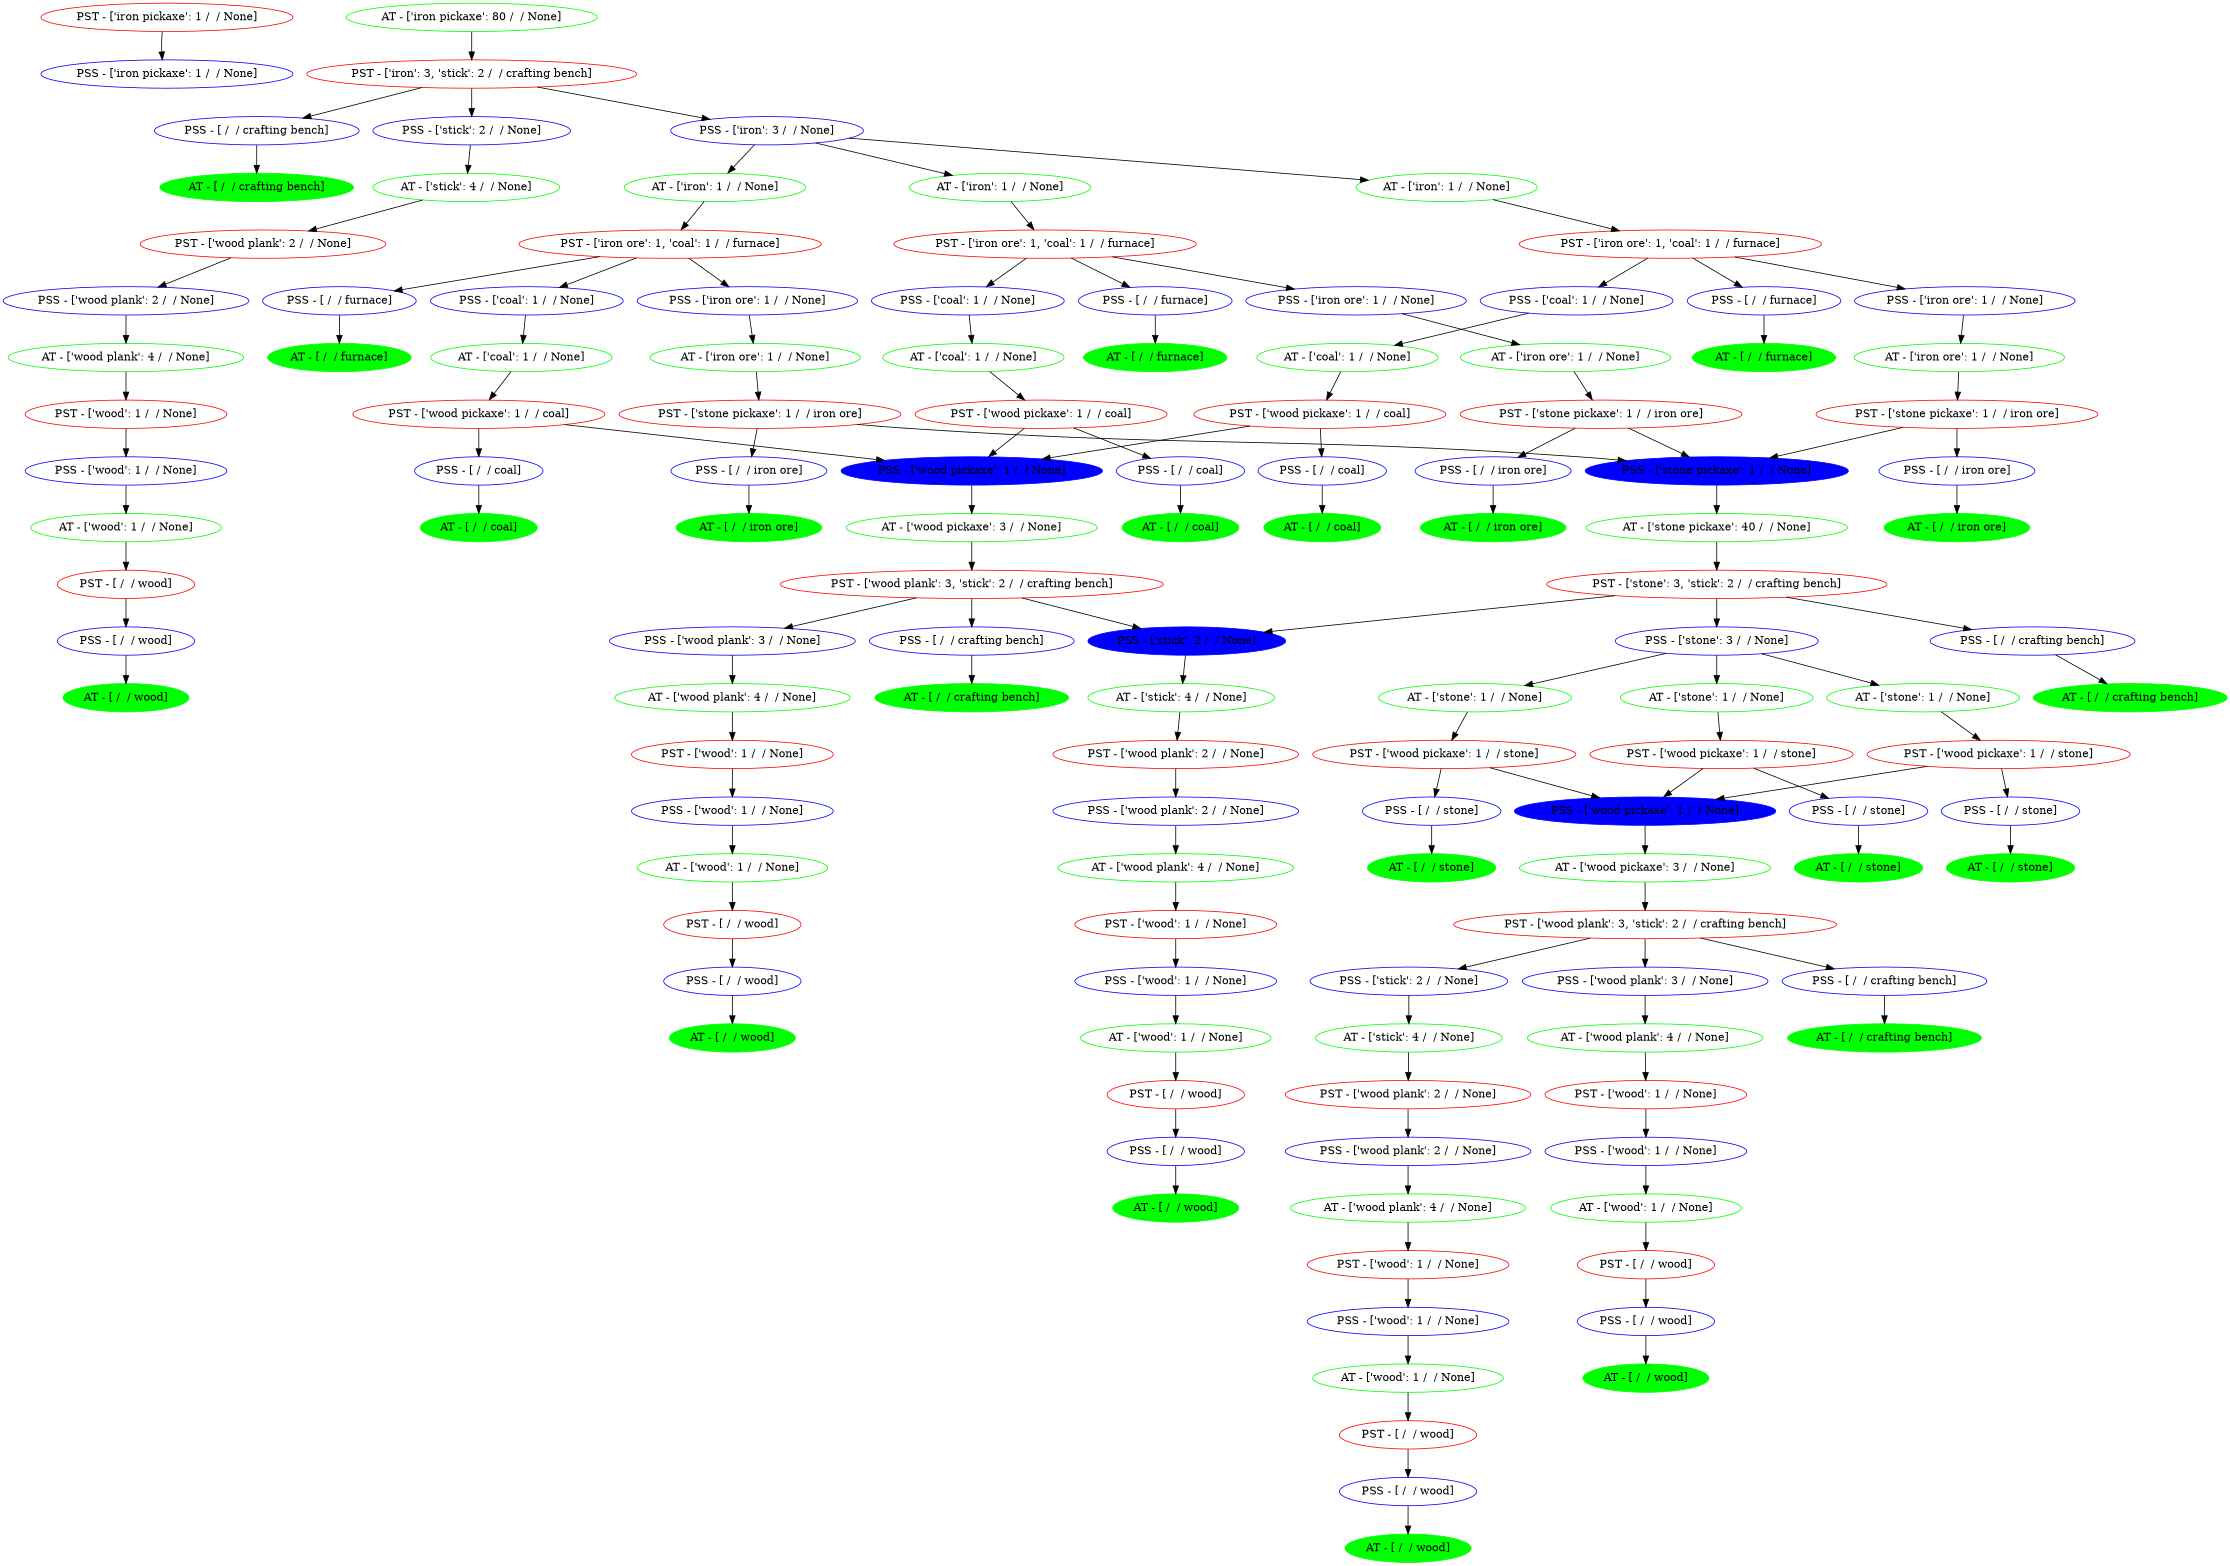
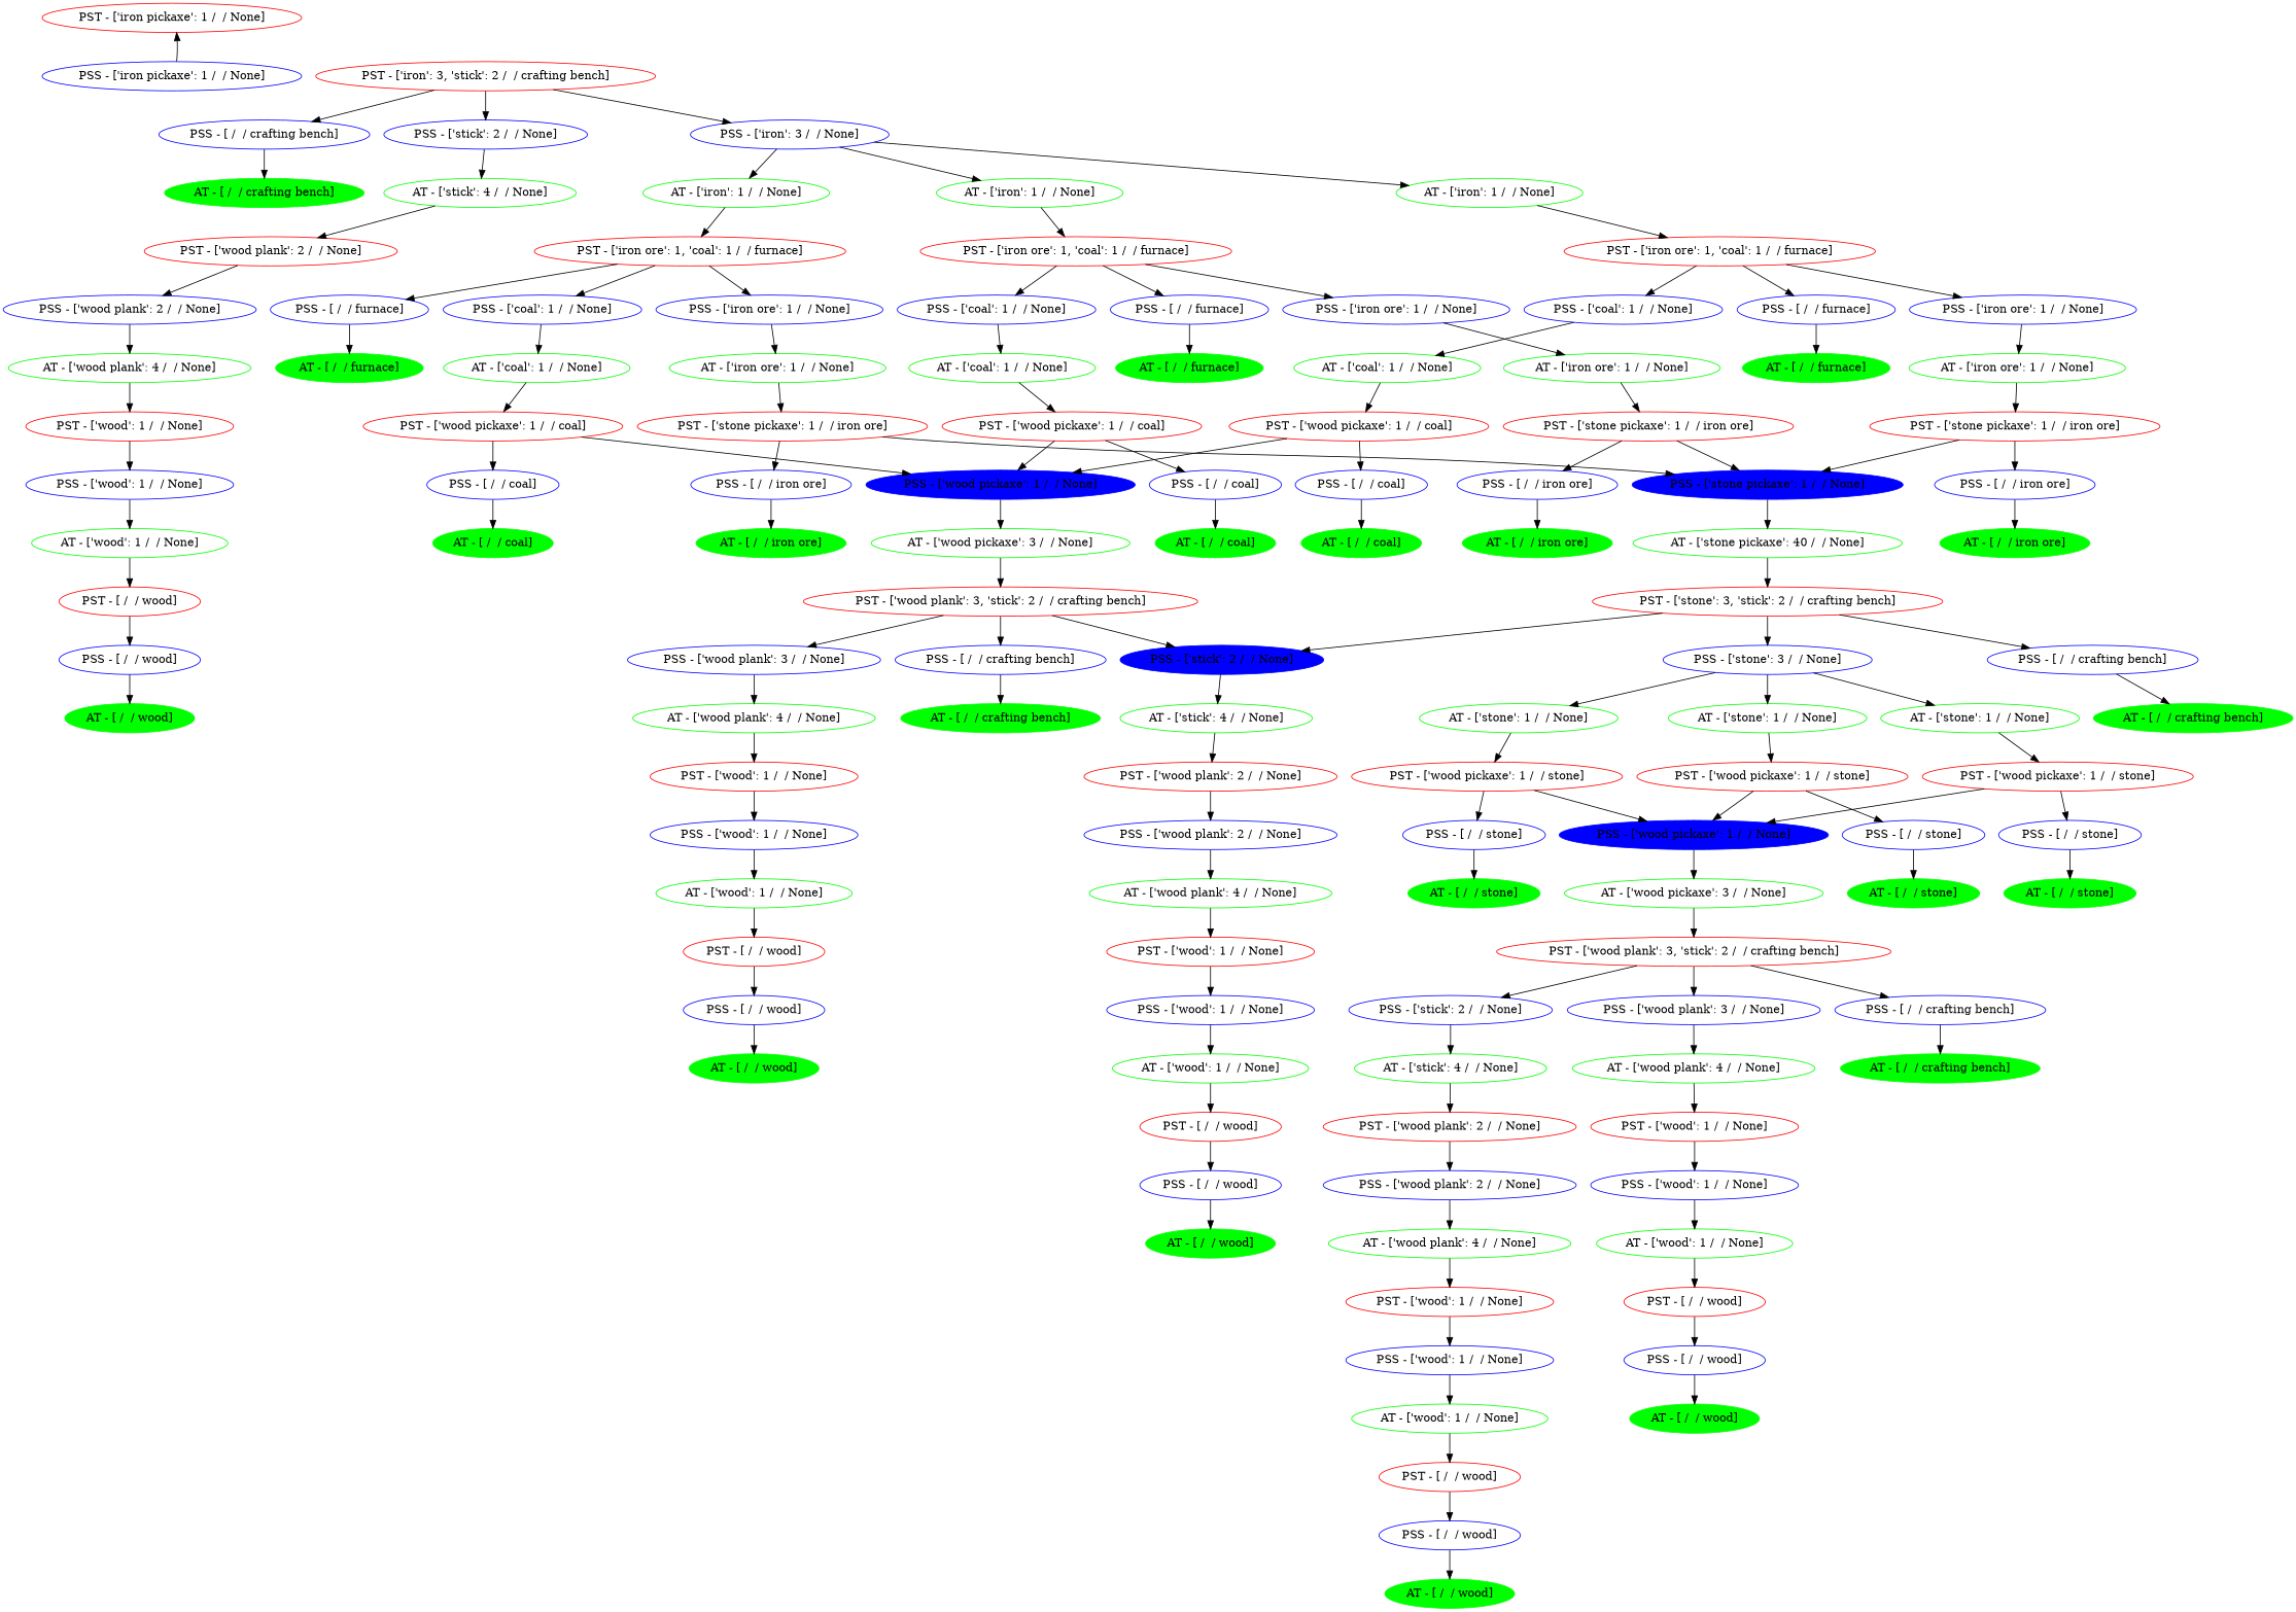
  digraph {
    node [color=green style=unfilled]
    n1 [color=red label="PST - ['iron pickaxe': 1 /  / None]" style=""]
    n2 [color=blue label="PSS - ['iron pickaxe': 1 /  / None]" style=""]
-   n3 [label="AT - ['iron pickaxe': 80 /  / None]"]
    n4 [color=red label="PST - ['iron': 3, 'stick': 2 /  / crafting bench]"]
    n5 [color=blue label="PSS - [ /  / crafting bench]"]
    n6 [color=blue label="PSS - ['stick': 2 /  / None]"]
    n7 [color=blue label="PSS - ['iron': 3 /  / None]"]
    n8 [label="AT - [ /  / crafting bench]" style=filled]
    n9 [label="AT - ['stick': 4 /  / None]"]
    n10 [label="AT - ['iron': 1 /  / None]"]
    n11 [label="AT - ['iron': 1 /  / None]"]
    n12 [label="AT - ['iron': 1 /  / None]"]
    n13 [color=red label="PST - ['wood plank': 2 /  / None]"]
    n14 [color=red label="PST - ['iron ore': 1, 'coal': 1 /  / furnace]"]
    n15 [color=red label="PST - ['iron ore': 1, 'coal': 1 /  / furnace]"]
    n16 [color=red label="PST - ['iron ore': 1, 'coal': 1 /  / furnace]"]
    n17 [color=blue label="PSS - ['wood plank': 2 /  / None]"]
    n18 [color=blue label="PSS - [ /  / furnace]"]
    n19 [color=blue label="PSS - ['iron ore': 1 /  / None]"]
    n20 [color=blue label="PSS - ['coal': 1 /  / None]"]
    n21 [color=blue label="PSS - [ /  / furnace]"]
    n22 [color=blue label="PSS - ['iron ore': 1 /  / None]"]
    n23 [color=blue label="PSS - ['coal': 1 /  / None]"]
    n24 [color=blue label="PSS - [ /  / furnace]"]
    n25 [color=blue label="PSS - ['iron ore': 1 /  / None]"]
    n26 [color=blue label="PSS - ['coal': 1 /  / None]"]
    n27 [label="AT - ['wood plank': 4 /  / None]"]
    n28 [label="AT - [ /  / furnace]" style=filled]
    n29 [label="AT - ['iron ore': 1 /  / None]"]
    n30 [label="AT - ['coal': 1 /  / None]"]
    n31 [label="AT - [ /  / furnace]" style=filled]
    n32 [label="AT - ['iron ore': 1 /  / None]"]
    n33 [label="AT - ['coal': 1 /  / None]"]
    n34 [label="AT - [ /  / furnace]" style=filled]
    n35 [label="AT - ['iron ore': 1 /  / None]"]
    n36 [label="AT - ['coal': 1 /  / None]"]
    n37 [color=red label="PST - ['wood': 1 /  / None]"]
    n38 [color=red label="PST - ['stone pickaxe': 1 /  / iron ore]"]
    n39 [color=red label="PST - ['wood pickaxe': 1 /  / coal]"]
    n40 [color=red label="PST - ['stone pickaxe': 1 /  / iron ore]"]
    n41 [color=red label="PST - ['wood pickaxe': 1 /  / coal]"]
    n42 [color=red label="PST - ['stone pickaxe': 1 /  / iron ore]"]
    n43 [color=red label="PST - ['wood pickaxe': 1 /  / coal]"]
    n44 [color=blue label="PSS - ['wood': 1 /  / None]"]
    n45 [color=blue label="PSS - [ /  / iron ore]"]
    n46 [color=blue label="PSS - ['stone pickaxe': 1 /  / None]" style=filled]
    n47 [color=blue label="PSS - ['wood pickaxe': 1 /  / None]" style=filled]
    n48 [color=blue label="PSS - [ /  / coal]"]
    n49 [color=blue label="PSS - [ /  / iron ore]"]
    n50 [color=blue label="PSS - [ /  / coal]"]
    n51 [color=blue label="PSS - [ /  / iron ore]"]
    n52 [color=blue label="PSS - [ /  / coal]"]
    n53 [label="AT - ['wood': 1 /  / None]"]
    n54 [label="AT - [ /  / iron ore]" style=filled]
    n55 [label="AT - ['stone pickaxe': 40 /  / None]"]
    n56 [label="AT - ['wood pickaxe': 3 /  / None]"]
    n57 [label="AT - [ /  / coal]" style=filled]
    n58 [label="AT - [ /  / iron ore]" style=filled]
    n59 [label="AT - [ /  / coal]" style=filled]
    n60 [label="AT - [ /  / iron ore]" style=filled]
    n61 [label="AT - [ /  / coal]" style=filled]
    n62 [color=red label="PST - [ /  / wood]"]
    n63 [color=red label="PST - ['stone': 3, 'stick': 2 /  / crafting bench]"]
    n64 [color=red label="PST - ['wood plank': 3, 'stick': 2 /  / crafting bench]"]
    n65 [color=blue label="PSS - [ /  / wood]"]
    n66 [color=blue label="PSS - [ /  / crafting bench]"]
    n67 [color=blue label="PSS - ['stick': 2 /  / None]" style=filled]
    n68 [color=blue label="PSS - ['stone': 3 /  / None]"]
    n69 [color=blue label="PSS - [ /  / crafting bench]"]
    n70 [color=blue label="PSS - ['wood plank': 3 /  / None]"]
    n71 [label="AT - [ /  / wood]" style=filled]
    n72 [label="AT - [ /  / crafting bench]" style=filled]
    n73 [label="AT - ['stick': 4 /  / None]"]
    n74 [label="AT - ['stone': 1 /  / None]"]
    n75 [label="AT - ['stone': 1 /  / None]"]
    n76 [label="AT - ['stone': 1 /  / None]"]
    n77 [label="AT - [ /  / crafting bench]" style=filled]
    n78 [label="AT - ['wood plank': 4 /  / None]"]
    n79 [color=red label="PST - ['wood plank': 2 /  / None]"]
    n80 [color=red label="PST - ['wood pickaxe': 1 /  / stone]"]
    n81 [color=red label="PST - ['wood pickaxe': 1 /  / stone]"]
    n82 [color=red label="PST - ['wood pickaxe': 1 /  / stone]"]
    n83 [color=red label="PST - ['wood': 1 /  / None]"]
    n84 [color=blue label="PSS - ['wood plank': 2 /  / None]"]
    n85 [color=blue label="PSS - ['wood pickaxe': 1 /  / None]" style=filled]
    n86 [color=blue label="PSS - [ /  / stone]"]
    n87 [color=blue label="PSS - [ /  / stone]"]
    n88 [color=blue label="PSS - [ /  / stone]"]
    n89 [color=blue label="PSS - ['wood': 1 /  / None]"]
    n90 [label="AT - ['wood plank': 4 /  / None]"]
    n91 [label="AT - ['wood pickaxe': 3 /  / None]"]
    n92 [label="AT - [ /  / stone]" style=filled]
    n93 [label="AT - [ /  / stone]" style=filled]
    n94 [label="AT - [ /  / stone]" style=filled]
    n95 [label="AT - ['wood': 1 /  / None]"]
    n96 [color=red label="PST - ['wood': 1 /  / None]"]
    n97 [color=red label="PST - ['wood plank': 3, 'stick': 2 /  / crafting bench]"]
    n98 [color=red label="PST - [ /  / wood]"]
    n99 [color=blue label="PSS - ['wood': 1 /  / None]"]
    n100 [color=blue label="PSS - [ /  / crafting bench]"]
    n101 [color=blue label="PSS - ['stick': 2 /  / None]"]
    n102 [color=blue label="PSS - ['wood plank': 3 /  / None]"]
    n103 [color=blue label="PSS - [ /  / wood]"]
    n104 [label="AT - ['wood': 1 /  / None]"]
    n105 [label="AT - [ /  / crafting bench]" style=filled]
    n106 [label="AT - ['stick': 4 /  / None]"]
    n107 [label="AT - ['wood plank': 4 /  / None]"]
    n108 [label="AT - [ /  / wood]" style=filled]
    n109 [color=red label="PST - [ /  / wood]"]
    n110 [color=red label="PST - ['wood plank': 2 /  / None]"]
    n111 [color=red label="PST - ['wood': 1 /  / None]"]
    n112 [color=blue label="PSS - [ /  / wood]"]
    n113 [color=blue label="PSS - ['wood plank': 2 /  / None]"]
    n114 [color=blue label="PSS - ['wood': 1 /  / None]"]
    n115 [label="AT - [ /  / wood]" style=filled]
    n116 [label="AT - ['wood plank': 4 /  / None]"]
    n117 [label="AT - ['wood': 1 /  / None]"]
    n118 [color=red label="PST - ['wood': 1 /  / None]"]
    n119 [color=red label="PST - [ /  / wood]"]
    n120 [color=blue label="PSS - ['wood': 1 /  / None]"]
    n121 [color=blue label="PSS - [ /  / wood]"]
    n122 [label="AT - ['wood': 1 /  / None]"]
    n123 [label="AT - [ /  / wood]" style=filled]
    n124 [color=red label="PST - [ /  / wood]"]
    n125 [color=blue label="PSS - [ /  / wood]"]
    n126 [label="AT - [ /  / wood]" style=filled]
-   n1 -> n2
-   n3 -> n4
+   n2 -> n1
    n4 -> n5
    n4 -> n6
    n4 -> n7
    n5 -> n8
    n6 -> n9
    n7 -> n10
    n7 -> n11
    n7 -> n12
    n9 -> n13
    n10 -> n14
    n11 -> n15
    n12 -> n16
    n13 -> n17
    n14 -> n18
    n14 -> n19
    n14 -> n20
    n15 -> n21
    n15 -> n22
    n15 -> n23
    n16 -> n24
    n16 -> n25
    n16 -> n26
    n17 -> n27
    n18 -> n28
    n19 -> n29
    n20 -> n30
    n21 -> n31
    n22 -> n32
    n23 -> n33
    n24 -> n34
    n25 -> n35
    n26 -> n36
    n27 -> n37
    n29 -> n38
    n30 -> n39
    n32 -> n40
    n33 -> n41
    n35 -> n42
    n36 -> n43
    n37 -> n44
    n38 -> n45
    n38 -> n46
    n39 -> n47
    n39 -> n48
    n40 -> n46
    n40 -> n49
    n41 -> n47
    n41 -> n50
    n42 -> n46
    n42 -> n51
    n43 -> n47
    n43 -> n52
    n44 -> n53
    n45 -> n54
    n46 -> n55
    n47 -> n56
    n48 -> n57
    n49 -> n58
    n50 -> n59
    n51 -> n60
    n52 -> n61
    n53 -> n62
    n55 -> n63
    n56 -> n64
    n62 -> n65
    n63 -> n66
    n63 -> n67
    n63 -> n68
    n64 -> n67
    n64 -> n69
    n64 -> n70
    n65 -> n71
    n66 -> n72
    n67 -> n73
    n68 -> n74
    n68 -> n75
    n68 -> n76
    n69 -> n77
    n70 -> n78
    n73 -> n79
    n74 -> n80
    n75 -> n81
    n76 -> n82
    n78 -> n83
    n79 -> n84
    n80 -> n85
    n80 -> n86
    n81 -> n85
    n81 -> n87
    n82 -> n85
    n82 -> n88
    n83 -> n89
    n84 -> n90
    n85 -> n91
    n86 -> n92
    n87 -> n93
    n88 -> n94
    n89 -> n95
    n90 -> n96
    n91 -> n97
    n95 -> n98
    n96 -> n99
    n97 -> n100
    n97 -> n101
    n97 -> n102
    n98 -> n103
    n99 -> n104
    n100 -> n105
    n101 -> n106
    n102 -> n107
    n103 -> n108
    n104 -> n109
    n106 -> n110
    n107 -> n111
    n109 -> n112
    n110 -> n113
    n111 -> n114
    n112 -> n115
    n113 -> n116
    n114 -> n117
    n116 -> n118
    n117 -> n119
    n118 -> n120
    n119 -> n121
    n120 -> n122
    n121 -> n123
    n122 -> n124
    n124 -> n125
    n125 -> n126
  }
